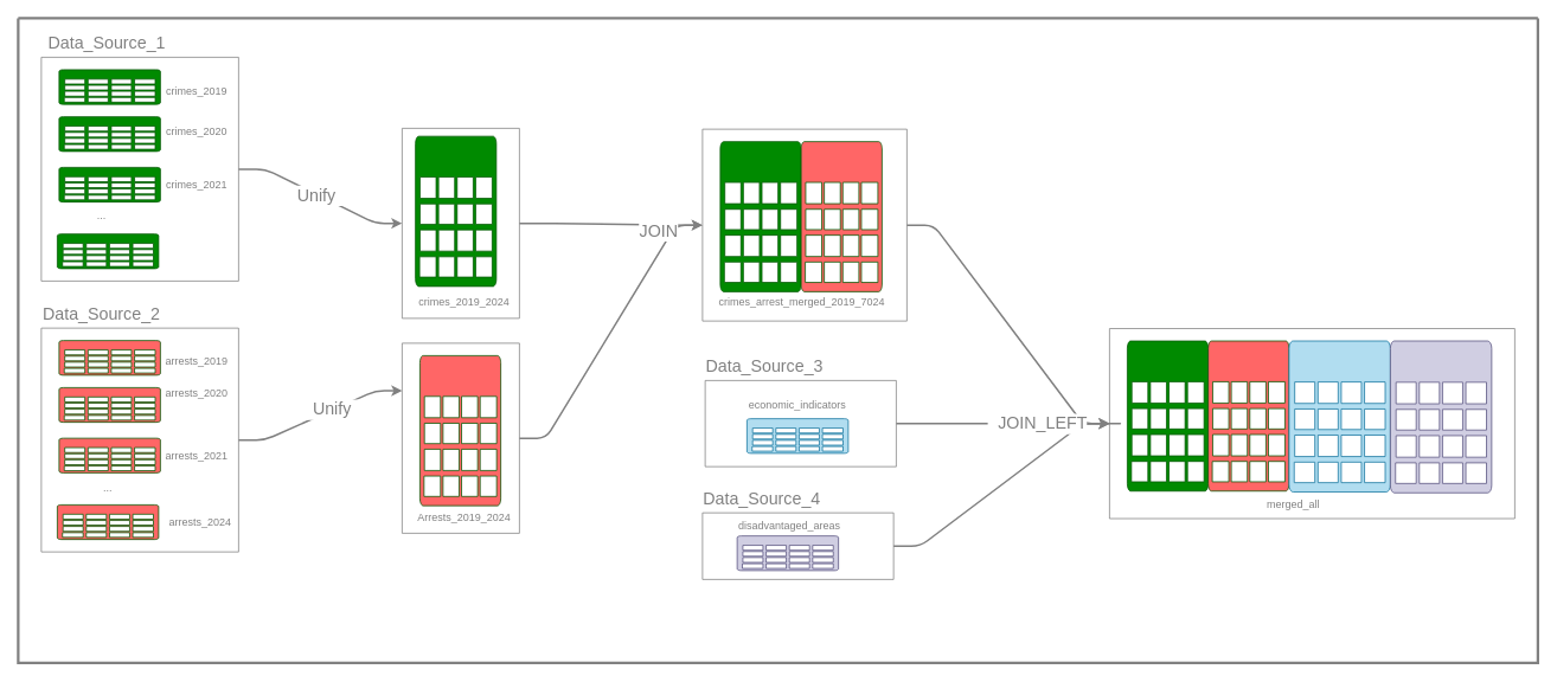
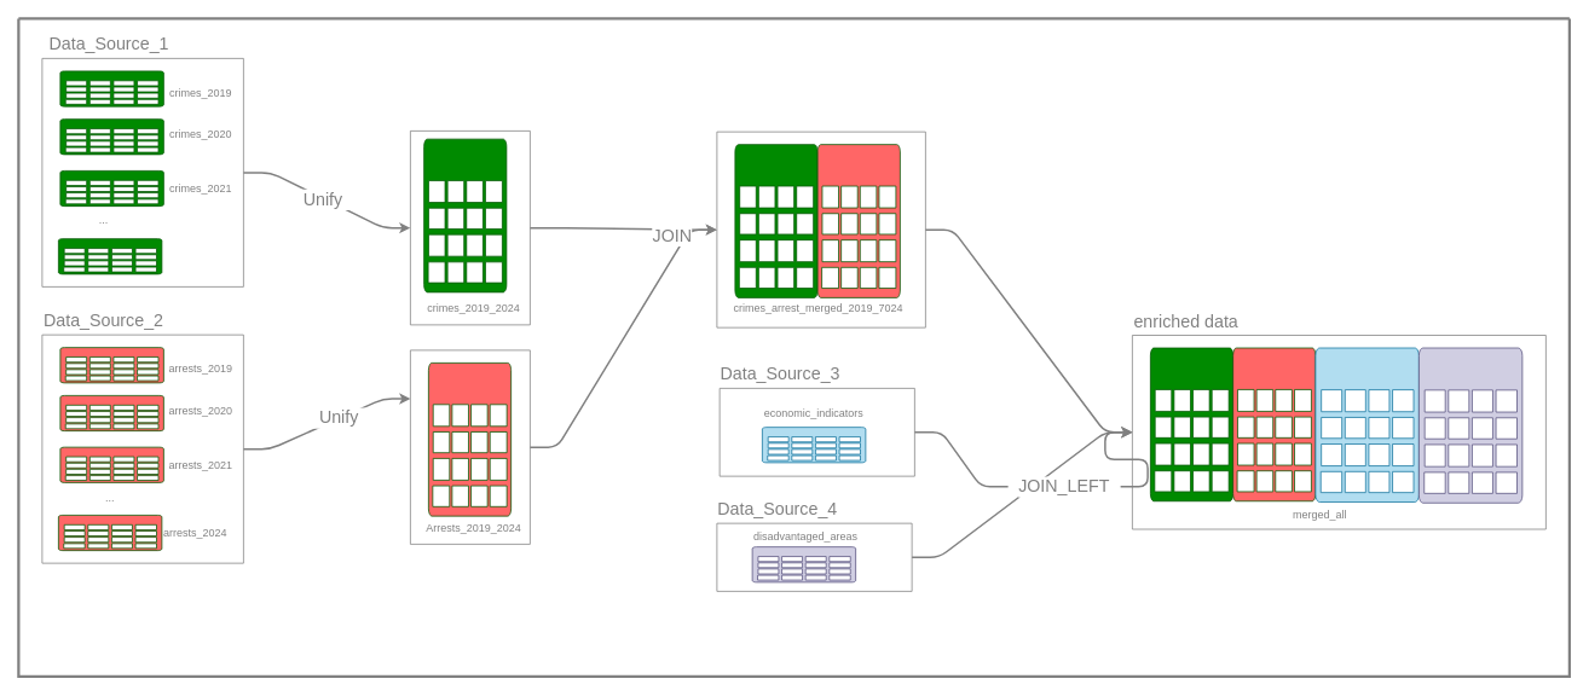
  <mxCell id="0" />
  <mxCell id="1" parent="0" />
  <mxCell id="2" style="edgeStyle=entityRelationEdgeStyle;html=1;exitX=1;exitY=0.5;exitDx=0;exitDy=0;fontColor=#808080;strokeColor=#808080;strokeWidth=2;" edge="1" parent="1" source="4" target="26"><mxGeometry relative="1" as="geometry" /></mxCell>
  <mxCell id="3" value="&lt;font style=&quot;font-size: 19px;&quot;&gt;&amp;nbsp; Unify&amp;nbsp; &amp;nbsp;&lt;/font&gt;" style="edgeLabel;html=1;align=center;verticalAlign=middle;resizable=0;points=[];fontColor=#808080;labelBackgroundColor=#FFFFFF;" vertex="1" connectable="0" parent="2"><mxGeometry x="-0.028" relative="1" as="geometry"><mxPoint as="offset" /></mxGeometry></mxCell>
  <mxCell id="4" value="" style="swimlane;startSize=0;fillColor=#FF0000;strokeColor=#808080;" vertex="1" parent="1"><mxGeometry x="46" y="64" width="222" height="252" as="geometry" /></mxCell>
  <mxCell id="5" value="" style="verticalLabelPosition=bottom;html=1;verticalAlign=top;align=center;strokeColor=#005700;fillColor=#008a00;shape=mxgraph.azure.storage;pointerEvents=1;fontColor=#ffffff;" vertex="1" parent="4"><mxGeometry x="20" y="14" width="114" height="39" as="geometry" /></mxCell>
  <mxCell id="6" value="" style="verticalLabelPosition=bottom;html=1;verticalAlign=top;align=center;strokeColor=#005700;fillColor=#008a00;shape=mxgraph.azure.storage;pointerEvents=1;fontColor=#ffffff;" vertex="1" parent="4"><mxGeometry x="20" y="67" width="114" height="39" as="geometry" /></mxCell>
  <mxCell id="7" value="" style="verticalLabelPosition=bottom;html=1;verticalAlign=top;align=center;strokeColor=#005700;fillColor=#008a00;shape=mxgraph.azure.storage;pointerEvents=1;fontColor=#ffffff;" vertex="1" parent="4"><mxGeometry x="20" y="124" width="114" height="39" as="geometry" /></mxCell>
  <mxCell id="8" value="" style="verticalLabelPosition=bottom;html=1;verticalAlign=top;align=center;strokeColor=#005700;fillColor=#008a00;shape=mxgraph.azure.storage;pointerEvents=1;fontColor=#ffffff;" vertex="1" parent="4"><mxGeometry x="18" y="199" width="114" height="39" as="geometry" /></mxCell>
  <mxCell id="9" value="crimes_2019" style="text;html=1;strokeColor=none;fillColor=none;align=center;verticalAlign=middle;whiteSpace=wrap;rounded=0;fontColor=#808080;" vertex="1" parent="4"><mxGeometry x="145" y="23" width="60" height="30" as="geometry" /></mxCell>
  <mxCell id="10" value="crimes_2020" style="text;html=1;strokeColor=none;fillColor=none;align=center;verticalAlign=middle;whiteSpace=wrap;rounded=0;fontColor=#808080;" vertex="1" parent="4"><mxGeometry x="145" y="69" width="60" height="30" as="geometry" /></mxCell>
  <mxCell id="11" value="crimes_2021" style="text;html=1;strokeColor=none;fillColor=none;align=center;verticalAlign=middle;whiteSpace=wrap;rounded=0;fontColor=#808080;" vertex="1" parent="4"><mxGeometry x="145" y="128.5" width="60" height="30" as="geometry" /></mxCell>
  <mxCell id="12" value="..." style="text;html=1;strokeColor=none;fillColor=none;align=center;verticalAlign=middle;whiteSpace=wrap;rounded=0;fontColor=#808080;" vertex="1" parent="4"><mxGeometry x="38" y="163" width="60" height="30" as="geometry" /></mxCell>
  <mxCell id="13" style="edgeStyle=entityRelationEdgeStyle;html=1;exitX=1;exitY=0.5;exitDx=0;exitDy=0;entryX=0;entryY=0.25;entryDx=0;entryDy=0;strokeColor=#808080;strokeWidth=2;fontColor=#808080;" edge="1" parent="1" source="15" target="30"><mxGeometry relative="1" as="geometry" /></mxCell>
  <mxCell id="14" value="&lt;font style=&quot;font-size: 19px;&quot;&gt;&amp;nbsp; Unify&amp;nbsp;&amp;nbsp;&lt;/font&gt;" style="edgeLabel;html=1;align=center;verticalAlign=middle;resizable=0;points=[];fontColor=#808080;labelBackgroundColor=#FFFFFF;" vertex="1" connectable="0" parent="13"><mxGeometry x="0.143" y="1" relative="1" as="geometry"><mxPoint as="offset" /></mxGeometry></mxCell>
  <mxCell id="15" value="" style="swimlane;startSize=0;fillColor=#FF0000;strokeColor=#808080;" vertex="1" parent="1"><mxGeometry x="46" y="369" width="222" height="252" as="geometry" /></mxCell>
  <mxCell id="16" value="" style="verticalLabelPosition=bottom;html=1;verticalAlign=top;align=center;strokeColor=#005700;fillColor=#FF6666;shape=mxgraph.azure.storage;pointerEvents=1;fontColor=#ffffff;" vertex="1" parent="15"><mxGeometry x="20" y="14" width="114" height="39" as="geometry" /></mxCell>
  <mxCell id="17" value="" style="verticalLabelPosition=bottom;html=1;verticalAlign=top;align=center;strokeColor=#005700;fillColor=#FF6666;shape=mxgraph.azure.storage;pointerEvents=1;fontColor=#ffffff;" vertex="1" parent="15"><mxGeometry x="20" y="67" width="114" height="39" as="geometry" /></mxCell>
  <mxCell id="18" value="" style="verticalLabelPosition=bottom;html=1;verticalAlign=top;align=center;strokeColor=#005700;fillColor=#FF6666;shape=mxgraph.azure.storage;pointerEvents=1;fontColor=#ffffff;" vertex="1" parent="15"><mxGeometry x="20" y="124" width="114" height="39" as="geometry" /></mxCell>
  <mxCell id="19" value="" style="verticalLabelPosition=bottom;html=1;verticalAlign=top;align=center;strokeColor=#005700;fillColor=#FF6666;shape=mxgraph.azure.storage;pointerEvents=1;fontColor=#ffffff;" vertex="1" parent="15"><mxGeometry x="18" y="199" width="114" height="39" as="geometry" /></mxCell>
  <mxCell id="20" value="arrests_2019" style="text;html=1;strokeColor=none;fillColor=none;align=center;verticalAlign=middle;whiteSpace=wrap;rounded=0;fontColor=#808080;" vertex="1" parent="15"><mxGeometry x="145" y="23" width="60" height="30" as="geometry" /></mxCell>
- <mxCell id="21" value="arrests_2020" style="text;html=1;strokeColor=none;fillColor=none;align=center;verticalAlign=middle;whiteSpace=wrap;rounded=0;fontColor=#808080;" vertex="1" parent="15"><mxGeometry x="145" y="59" width="60" height="30" as="geometry" /></mxCell>
+ <mxCell id="21" value="arrests_2020" style="text;html=1;strokeColor=none;fillColor=none;align=center;verticalAlign=middle;whiteSpace=wrap;rounded=0;fontColor=#808080;" vertex="1" parent="15"><mxGeometry x="145" y="69" width="60" height="30" as="geometry" /></mxCell>
  <mxCell id="22" value="arrests_2021" style="text;html=1;strokeColor=none;fillColor=none;align=center;verticalAlign=middle;whiteSpace=wrap;rounded=0;fontColor=#808080;" vertex="1" parent="15"><mxGeometry x="145" y="128.5" width="60" height="30" as="geometry" /></mxCell>
- <mxCell id="23" value="arrests_2024" style="text;html=1;strokeColor=none;fillColor=none;align=center;verticalAlign=middle;whiteSpace=wrap;rounded=0;fontColor=#808080;" vertex="1" parent="15"><mxGeometry x="149" y="203.5" width="60" height="30" as="geometry" /></mxCell>
+ <mxCell id="23" value="arrests_2024" style="text;html=1;strokeColor=none;fillColor=none;align=center;verticalAlign=middle;whiteSpace=wrap;rounded=0;fontColor=#808080;" vertex="1" parent="15"><mxGeometry x="139" y="203.5" width="60" height="30" as="geometry" /></mxCell>
  <mxCell id="24" value="..." style="text;html=1;strokeColor=none;fillColor=none;align=center;verticalAlign=middle;whiteSpace=wrap;rounded=0;fontColor=#808080;" vertex="1" parent="15"><mxGeometry x="45" y="165" width="60" height="30" as="geometry" /></mxCell>
  <mxCell id="25" style="edgeStyle=entityRelationEdgeStyle;html=1;exitX=1;exitY=0.5;exitDx=0;exitDy=0;strokeColor=#808080;strokeWidth=2;fontSize=19;fontColor=#808080;" edge="1" parent="1" source="26" target="36"><mxGeometry relative="1" as="geometry" /></mxCell>
  <mxCell id="26" value="" style="swimlane;startSize=0;fillColor=#FF0000;strokeColor=#808080;" vertex="1" parent="1"><mxGeometry x="452" y="144" width="132" height="214" as="geometry" /></mxCell>
  <mxCell id="27" value="" style="verticalLabelPosition=bottom;html=1;verticalAlign=top;align=center;strokeColor=#005700;fillColor=#008a00;shape=mxgraph.azure.storage;pointerEvents=1;fontColor=#ffffff;" vertex="1" parent="26"><mxGeometry x="15" y="9" width="91" height="169" as="geometry" /></mxCell>
  <mxCell id="28" value="crimes_2019_2024" style="text;html=1;strokeColor=none;fillColor=none;align=center;verticalAlign=middle;whiteSpace=wrap;rounded=0;fontColor=#808080;" vertex="1" parent="26"><mxGeometry x="15" y="181" width="110" height="30" as="geometry" /></mxCell>
  <mxCell id="29" style="edgeStyle=entityRelationEdgeStyle;html=1;exitX=1;exitY=0.5;exitDx=0;exitDy=0;entryX=0;entryY=0.5;entryDx=0;entryDy=0;strokeColor=#808080;strokeWidth=2;fontSize=19;fontColor=#808080;" edge="1" parent="1" source="30" target="36"><mxGeometry relative="1" as="geometry" /></mxCell>
  <mxCell id="30" value="" style="swimlane;startSize=0;fillColor=#FF0000;strokeColor=#808080;" vertex="1" parent="1"><mxGeometry x="452" y="386" width="132" height="214" as="geometry" /></mxCell>
  <mxCell id="31" value="" style="verticalLabelPosition=bottom;html=1;verticalAlign=top;align=center;strokeColor=#005700;fillColor=#FF6666;shape=mxgraph.azure.storage;pointerEvents=1;fontColor=#ffffff;" vertex="1" parent="30"><mxGeometry x="20" y="14" width="91" height="169" as="geometry" /></mxCell>
  <mxCell id="32" value="Arrests_2019_2024" style="text;html=1;strokeColor=none;fillColor=none;align=center;verticalAlign=middle;whiteSpace=wrap;rounded=0;fontColor=#808080;" vertex="1" parent="30"><mxGeometry x="15" y="181" width="110" height="30" as="geometry" /></mxCell>
  <mxCell id="33" value="Data_Source_1" style="text;html=1;strokeColor=none;fillColor=none;align=center;verticalAlign=middle;whiteSpace=wrap;rounded=0;labelBackgroundColor=#FFFFFF;fontSize=19;fontColor=#808080;" vertex="1" parent="1"><mxGeometry x="90" y="34" width="60" height="30" as="geometry" /></mxCell>
  <mxCell id="34" value="Data_Source_2" style="text;html=1;strokeColor=none;fillColor=none;align=center;verticalAlign=middle;whiteSpace=wrap;rounded=0;labelBackgroundColor=#FFFFFF;fontSize=19;fontColor=#808080;" vertex="1" parent="1"><mxGeometry x="84" y="339" width="60" height="30" as="geometry" /></mxCell>
  <mxCell id="35" value="" style="swimlane;startSize=0;labelBackgroundColor=#FFFFFF;strokeColor=#808080;fontSize=19;fontColor=#808080;fillColor=#FF6666;strokeWidth=3;" vertex="1" parent="1"><mxGeometry x="20" y="20" width="1710" height="726" as="geometry" /></mxCell>
  <mxCell id="36" value="" style="swimlane;startSize=0;fillColor=#FF0000;strokeColor=#808080;" vertex="1" parent="35"><mxGeometry x="770" y="125" width="230" height="216" as="geometry" /></mxCell>
  <mxCell id="37" value="" style="verticalLabelPosition=bottom;html=1;verticalAlign=top;align=center;strokeColor=#005700;fillColor=#008a00;shape=mxgraph.azure.storage;pointerEvents=1;fontColor=#ffffff;" vertex="1" parent="36"><mxGeometry x="20" y="14" width="91" height="169" as="geometry" /></mxCell>
  <mxCell id="38" value="crimes_arrest_merged_2019_7024" style="text;html=1;strokeColor=none;fillColor=none;align=center;verticalAlign=middle;whiteSpace=wrap;rounded=0;fontColor=#808080;" vertex="1" parent="36"><mxGeometry x="57" y="180" width="110" height="30" as="geometry" /></mxCell>
  <mxCell id="39" value="" style="verticalLabelPosition=bottom;html=1;verticalAlign=top;align=center;strokeColor=#005700;fillColor=#FF6666;shape=mxgraph.azure.storage;pointerEvents=1;fontColor=#ffffff;" vertex="1" parent="36"><mxGeometry x="111" y="14" width="91" height="169" as="geometry" /></mxCell>
  <mxCell id="40" value="JOIN" style="text;html=1;strokeColor=none;fillColor=none;align=center;verticalAlign=middle;whiteSpace=wrap;rounded=0;labelBackgroundColor=#FFFFFF;fontSize=19;fontColor=#808080;" vertex="1" parent="35"><mxGeometry x="691" y="225" width="60" height="30" as="geometry" /></mxCell>
  <mxCell id="41" value="" style="swimlane;startSize=0;fillColor=#FF0000;strokeColor=#808080;" vertex="1" parent="35"><mxGeometry x="1228" y="349.5" width="456" height="214" as="geometry" /></mxCell>
  <mxCell id="42" value="" style="verticalLabelPosition=bottom;html=1;verticalAlign=top;align=center;strokeColor=#005700;fillColor=#008a00;shape=mxgraph.azure.storage;pointerEvents=1;fontColor=#ffffff;" vertex="1" parent="41"><mxGeometry x="20" y="14" width="91" height="169" as="geometry" /></mxCell>
  <mxCell id="43" value="merged_all" style="text;html=1;strokeColor=none;fillColor=none;align=center;verticalAlign=middle;whiteSpace=wrap;rounded=0;fontColor=#808080;" vertex="1" parent="41"><mxGeometry x="152" y="183" width="110" height="30" as="geometry" /></mxCell>
  <mxCell id="44" value="" style="verticalLabelPosition=bottom;html=1;verticalAlign=top;align=center;strokeColor=#005700;fillColor=#FF6666;shape=mxgraph.azure.storage;pointerEvents=1;fontColor=#ffffff;" vertex="1" parent="41"><mxGeometry x="111" y="14" width="91" height="169" as="geometry" /></mxCell>
  <mxCell id="45" value="" style="verticalLabelPosition=bottom;html=1;verticalAlign=top;align=center;shape=mxgraph.azure.storage;pointerEvents=1;fillColor=#b1ddf0;strokeColor=#10739e;" vertex="1" parent="41"><mxGeometry x="202" y="14" width="114" height="170" as="geometry" /></mxCell>
  <mxCell id="46" value="" style="verticalLabelPosition=bottom;html=1;verticalAlign=top;align=center;strokeColor=#56517e;fillColor=#d0cee2;shape=mxgraph.azure.storage;pointerEvents=1;" vertex="1" parent="41"><mxGeometry x="316" y="14" width="114" height="171" as="geometry" /></mxCell>
  <mxCell id="47" style="edgeStyle=entityRelationEdgeStyle;html=1;exitX=1;exitY=0.5;exitDx=0;exitDy=0;strokeColor=#808080;strokeWidth=2;fontSize=19;fontColor=#808080;" edge="1" parent="35" source="36" target="41"><mxGeometry relative="1" as="geometry" /></mxCell>
+ <mxCell id="48" value="enriched data" style="text;html=1;strokeColor=none;fillColor=none;align=center;verticalAlign=middle;whiteSpace=wrap;rounded=0;labelBackgroundColor=#FFFFFF;fontSize=19;fontColor=#808080;" vertex="1" parent="35"><mxGeometry x="1200" y="319.5" width="175" height="30" as="geometry" /></mxCell>
  <mxCell id="49" value="Data_Source_3" style="text;html=1;strokeColor=none;fillColor=none;align=center;verticalAlign=middle;whiteSpace=wrap;rounded=0;labelBackgroundColor=#FFFFFF;fontSize=19;fontColor=#808080;" vertex="1" parent="35"><mxGeometry x="810" y="378" width="60" height="30" as="geometry" /></mxCell>
  <mxCell id="50" style="edgeStyle=entityRelationEdgeStyle;html=1;exitX=1;exitY=0.5;exitDx=0;exitDy=0;entryX=0;entryY=0.5;entryDx=0;entryDy=0;strokeColor=#808080;strokeWidth=2;fontSize=19;fontColor=#808080;startArrow=none;" edge="1" parent="35" source="60" target="41"><mxGeometry relative="1" as="geometry" /></mxCell>
  <mxCell id="51" value="" style="swimlane;startSize=0;fillColor=#FF0000;strokeColor=#808080;" vertex="1" parent="35"><mxGeometry x="773" y="408" width="215" height="97" as="geometry" /></mxCell>
  <mxCell id="52" value="" style="verticalLabelPosition=bottom;html=1;verticalAlign=top;align=center;shape=mxgraph.azure.storage;pointerEvents=1;fillColor=#b1ddf0;strokeColor=#10739e;" vertex="1" parent="51"><mxGeometry x="47" y="43" width="114" height="39" as="geometry" /></mxCell>
  <mxCell id="53" value="economic_indicators" style="text;html=1;strokeColor=none;fillColor=none;align=center;verticalAlign=middle;whiteSpace=wrap;rounded=0;fontColor=#808080;" vertex="1" parent="51"><mxGeometry x="74" y="13" width="60" height="30" as="geometry" /></mxCell>
  <mxCell id="54" value="Data_Source_4" style="text;html=1;strokeColor=none;fillColor=none;align=center;verticalAlign=middle;whiteSpace=wrap;rounded=0;labelBackgroundColor=#FFFFFF;fontSize=19;fontColor=#808080;" vertex="1" parent="35"><mxGeometry x="807" y="527" width="60" height="30" as="geometry" /></mxCell>
  <mxCell id="55" value="" style="swimlane;startSize=0;fillColor=#FF0000;strokeColor=#808080;" vertex="1" parent="35"><mxGeometry x="770" y="557" width="215" height="75" as="geometry" /></mxCell>
  <mxCell id="56" value="" style="verticalLabelPosition=bottom;html=1;verticalAlign=top;align=center;strokeColor=#56517e;fillColor=#d0cee2;shape=mxgraph.azure.storage;pointerEvents=1;" vertex="1" parent="55"><mxGeometry x="39" y="26" width="114" height="39" as="geometry" /></mxCell>
  <mxCell id="57" value="disadvantaged_areas" style="text;html=1;strokeColor=none;fillColor=none;align=center;verticalAlign=middle;whiteSpace=wrap;rounded=0;fontColor=#808080;" vertex="1" parent="55"><mxGeometry x="68" width="60" height="30" as="geometry" /></mxCell>
  <mxCell id="58" style="edgeStyle=entityRelationEdgeStyle;html=1;exitX=1;exitY=0.5;exitDx=0;exitDy=0;entryX=0;entryY=0.5;entryDx=0;entryDy=0;strokeColor=#808080;strokeWidth=2;fontSize=19;fontColor=#808080;" edge="1" parent="35" source="55" target="41"><mxGeometry relative="1" as="geometry" /></mxCell>
  <mxCell id="59" value="" style="edgeStyle=entityRelationEdgeStyle;html=1;exitX=1;exitY=0.5;exitDx=0;exitDy=0;entryX=0;entryY=0.5;entryDx=0;entryDy=0;strokeColor=#808080;strokeWidth=2;fontSize=19;fontColor=#808080;endArrow=none;" edge="1" parent="35" source="51" target="60"><mxGeometry relative="1" as="geometry"><mxPoint x="995" y="489.5" as="sourcePoint" /><mxPoint x="1235" y="489.5" as="targetPoint" /></mxGeometry></mxCell>
- <mxCell id="60" value="JOIN_LEFT" style="text;html=1;strokeColor=none;fillColor=none;align=center;verticalAlign=middle;whiteSpace=wrap;rounded=0;labelBackgroundColor=#FFFFFF;fontSize=19;fontColor=#808080;" vertex="1" parent="35"><mxGeometry x="1091" y="445" width="124" height="23" as="geometry" /></mxCell>
+ <mxCell id="60" value="JOIN_LEFT" style="text;html=1;strokeColor=none;fillColor=none;align=center;verticalAlign=middle;whiteSpace=wrap;rounded=0;labelBackgroundColor=#FFFFFF;fontSize=19;fontColor=#808080;" vertex="1" parent="35"><mxGeometry x="1091" y="505" width="124" height="23" as="geometry" /></mxCell>
